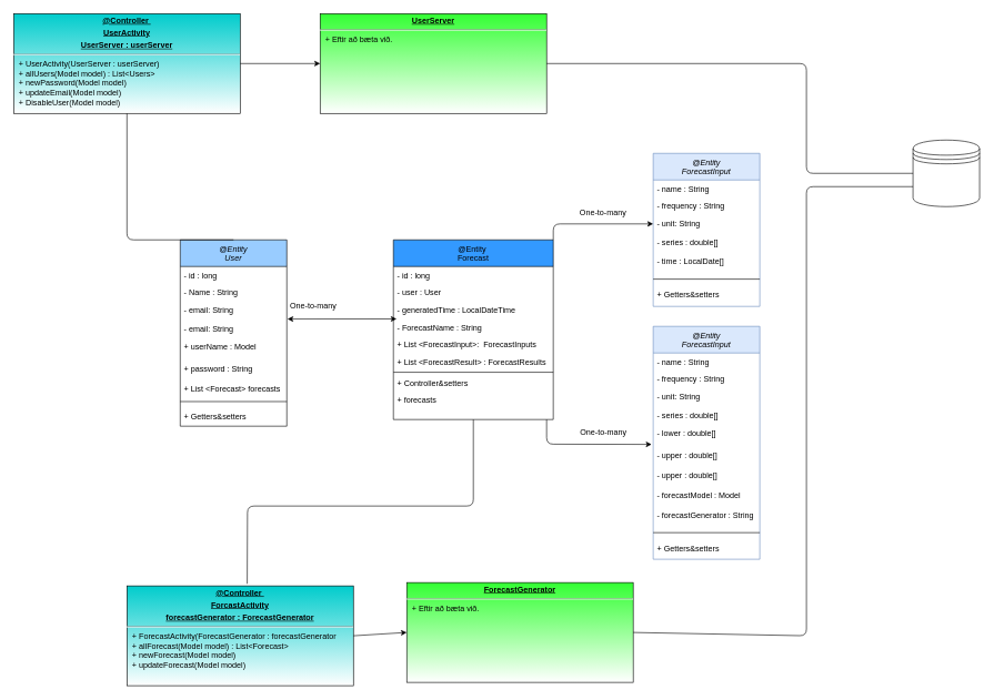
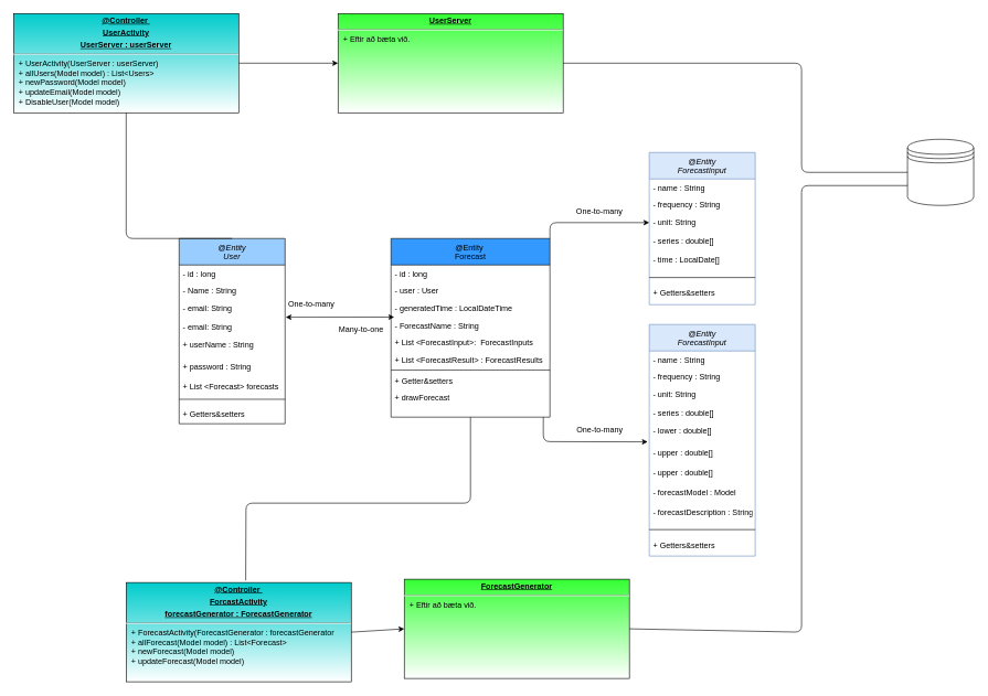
  <mxCell id="0" />
  <mxCell id="1" parent="0" />
  <mxCell id="2" value="@Entity&#10;User" style="swimlane;fontStyle=2;align=center;verticalAlign=top;childLayout=stackLayout;horizontal=1;startSize=40;horizontalStack=0;resizeParent=1;resizeLast=0;collapsible=1;marginBottom=0;rounded=0;shadow=0;strokeWidth=1;fillColor=#99CCFF;" parent="1" vertex="1"><mxGeometry x="270" y="360" width="160" height="280" as="geometry"><mxRectangle x="230" y="140" width="160" height="26" as="alternateBounds" /></mxGeometry></mxCell>
  <mxCell id="3" value="- id : long&#10;" style="text;align=left;verticalAlign=top;spacingLeft=4;spacingRight=4;overflow=hidden;rotatable=0;points=[[0,0.5],[1,0.5]];portConstraint=eastwest;" parent="2" vertex="1"><mxGeometry y="40" width="160" height="26" as="geometry" /></mxCell>
  <mxCell id="4" value="- Name : String" style="text;align=left;verticalAlign=top;spacingLeft=4;spacingRight=4;overflow=hidden;rotatable=0;points=[[0,0.5],[1,0.5]];portConstraint=eastwest;rounded=0;shadow=0;html=0;" parent="2" vertex="1"><mxGeometry y="66" width="160" height="26" as="geometry" /></mxCell>
  <mxCell id="5" value="- email: String" style="text;align=left;verticalAlign=top;spacingLeft=4;spacingRight=4;overflow=hidden;rotatable=0;points=[[0,0.5],[1,0.5]];portConstraint=eastwest;rounded=0;shadow=0;html=0;" parent="2" vertex="1"><mxGeometry y="92" width="160" height="28" as="geometry" /></mxCell>
  <mxCell id="6" value="- email: String" style="text;align=left;verticalAlign=top;spacingLeft=4;spacingRight=4;overflow=hidden;rotatable=0;points=[[0,0.5],[1,0.5]];portConstraint=eastwest;rounded=0;shadow=0;html=0;" vertex="1" parent="2"><mxGeometry y="120" width="160" height="28" as="geometry" /></mxCell>
- <mxCell id="7" value="+ userName : Model" style="text;align=left;verticalAlign=top;spacingLeft=4;spacingRight=4;overflow=hidden;rotatable=0;points=[[0,0.5],[1,0.5]];portConstraint=eastwest;rounded=0;shadow=0;html=0;" vertex="1" parent="2"><mxGeometry y="148" width="160" height="32" as="geometry" /></mxCell>
+ <mxCell id="7" value="+ userName : String" style="text;align=left;verticalAlign=top;spacingLeft=4;spacingRight=4;overflow=hidden;rotatable=0;points=[[0,0.5],[1,0.5]];portConstraint=eastwest;rounded=0;shadow=0;html=0;" vertex="1" parent="2"><mxGeometry y="148" width="160" height="32" as="geometry" /></mxCell>
  <mxCell id="8" value="+ password : String" style="text;align=left;verticalAlign=top;spacingLeft=4;spacingRight=4;overflow=hidden;rotatable=0;points=[[0,0.5],[1,0.5]];portConstraint=eastwest;rounded=0;shadow=0;html=0;" vertex="1" parent="2"><mxGeometry y="180" width="160" height="30" as="geometry" /></mxCell>
  <mxCell id="9" value="+ List &lt;Forecast&gt; forecasts" style="text;align=left;verticalAlign=top;spacingLeft=4;spacingRight=4;overflow=hidden;rotatable=0;points=[[0,0.5],[1,0.5]];portConstraint=eastwest;rounded=0;shadow=0;html=0;" vertex="1" parent="2"><mxGeometry y="210" width="160" height="24" as="geometry" /></mxCell>
  <mxCell id="10" value="" style="line;html=1;strokeWidth=1;align=left;verticalAlign=middle;spacingTop=-1;spacingLeft=3;spacingRight=3;rotatable=0;labelPosition=right;points=[];portConstraint=eastwest;" parent="2" vertex="1"><mxGeometry y="234" width="160" height="18" as="geometry" /></mxCell>
  <mxCell id="11" value="+ Getters&amp;setters" style="text;align=left;verticalAlign=top;spacingLeft=4;spacingRight=4;overflow=hidden;rotatable=0;points=[[0,0.5],[1,0.5]];portConstraint=eastwest;rounded=0;shadow=0;html=0;" vertex="1" parent="2"><mxGeometry y="252" width="160" height="28" as="geometry" /></mxCell>
  <mxCell id="12" value="@Entity &#10;Forecast" style="swimlane;fontStyle=0;align=center;verticalAlign=top;childLayout=stackLayout;horizontal=1;startSize=40;horizontalStack=0;resizeParent=1;resizeLast=0;collapsible=1;marginBottom=0;rounded=0;shadow=0;strokeWidth=1;fillColor=#3399FF;" parent="1" vertex="1"><mxGeometry x="590" y="360" width="240" height="270" as="geometry"><mxRectangle x="550" y="140" width="160" height="26" as="alternateBounds" /></mxGeometry></mxCell>
  <mxCell id="13" value="- id : long" style="text;align=left;verticalAlign=top;spacingLeft=4;spacingRight=4;overflow=hidden;rotatable=0;points=[[0,0.5],[1,0.5]];portConstraint=eastwest;" parent="12" vertex="1"><mxGeometry y="40" width="240" height="26" as="geometry" /></mxCell>
  <mxCell id="14" value="- user : User" style="text;align=left;verticalAlign=top;spacingLeft=4;spacingRight=4;overflow=hidden;rotatable=0;points=[[0,0.5],[1,0.5]];portConstraint=eastwest;rounded=0;shadow=0;html=0;" parent="12" vertex="1"><mxGeometry y="66" width="240" height="26" as="geometry" /></mxCell>
  <mxCell id="15" value="- generatedTime : LocalDateTime" style="text;align=left;verticalAlign=top;spacingLeft=4;spacingRight=4;overflow=hidden;rotatable=0;points=[[0,0.5],[1,0.5]];portConstraint=eastwest;rounded=0;shadow=0;html=0;" parent="12" vertex="1"><mxGeometry y="92" width="240" height="26" as="geometry" /></mxCell>
  <mxCell id="16" value="- ForecastName : String" style="text;align=left;verticalAlign=top;spacingLeft=4;spacingRight=4;overflow=hidden;rotatable=0;points=[[0,0.5],[1,0.5]];portConstraint=eastwest;rounded=0;shadow=0;html=0;" parent="12" vertex="1"><mxGeometry y="118" width="240" height="26" as="geometry" /></mxCell>
  <mxCell id="17" value="+ List &lt;ForecastInput&gt;:  ForecastInputs" style="text;align=left;verticalAlign=top;spacingLeft=4;spacingRight=4;overflow=hidden;rotatable=0;points=[[0,0.5],[1,0.5]];portConstraint=eastwest;rounded=0;shadow=0;html=0;" parent="12" vertex="1"><mxGeometry y="144" width="240" height="26" as="geometry" /></mxCell>
  <mxCell id="18" value="+ List &lt;ForecastResult&gt; : ForecastResults" style="text;align=left;verticalAlign=top;spacingLeft=4;spacingRight=4;overflow=hidden;rotatable=0;points=[[0,0.5],[1,0.5]];portConstraint=eastwest;rounded=0;shadow=0;html=0;" vertex="1" parent="12"><mxGeometry y="170" width="240" height="26" as="geometry" /></mxCell>
  <mxCell id="19" value="" style="line;html=1;strokeWidth=1;align=left;verticalAlign=middle;spacingTop=-1;spacingLeft=3;spacingRight=3;rotatable=0;labelPosition=right;points=[];portConstraint=eastwest;" parent="12" vertex="1"><mxGeometry y="196" width="240" height="6" as="geometry" /></mxCell>
- <mxCell id="20" value="+ Controller&amp;setters" style="text;align=left;verticalAlign=top;spacingLeft=4;spacingRight=4;overflow=hidden;rotatable=0;points=[[0,0.5],[1,0.5]];portConstraint=eastwest;" parent="12" vertex="1"><mxGeometry y="202" width="240" height="26" as="geometry" /></mxCell>
- <mxCell id="21" value="+ forecasts" style="text;align=left;verticalAlign=top;spacingLeft=4;spacingRight=4;overflow=hidden;rotatable=0;points=[[0,0.5],[1,0.5]];portConstraint=eastwest;" vertex="1" parent="12"><mxGeometry y="228" width="240" height="26" as="geometry" /></mxCell>
+ <mxCell id="20" value="+ Getter&amp;setters" style="text;align=left;verticalAlign=top;spacingLeft=4;spacingRight=4;overflow=hidden;rotatable=0;points=[[0,0.5],[1,0.5]];portConstraint=eastwest;" parent="12" vertex="1"><mxGeometry y="202" width="240" height="26" as="geometry" /></mxCell>
+ <mxCell id="21" value="+ drawForecast" style="text;align=left;verticalAlign=top;spacingLeft=4;spacingRight=4;overflow=hidden;rotatable=0;points=[[0,0.5],[1,0.5]];portConstraint=eastwest;" vertex="1" parent="12"><mxGeometry y="228" width="240" height="26" as="geometry" /></mxCell>
  <mxCell id="22" value="" style="endArrow=classic;startArrow=classic;html=1;entryX=0.02;entryY=0.031;entryDx=0;entryDy=0;entryPerimeter=0;" edge="1" parent="1" target="16"><mxGeometry width="50" height="50" relative="1" as="geometry"><mxPoint x="431" y="479" as="sourcePoint" /><mxPoint x="530" y="520" as="targetPoint" /></mxGeometry></mxCell>
  <mxCell id="23" value="One-to-many" style="text;html=1;strokeColor=none;fillColor=none;align=center;verticalAlign=middle;whiteSpace=wrap;rounded=0;" vertex="1" parent="1"><mxGeometry x="430" y="450" width="80" height="20" as="geometry" /></mxCell>
+ <mxCell id="24" value="Many-to-one" style="text;html=1;strokeColor=none;fillColor=none;align=center;verticalAlign=middle;whiteSpace=wrap;rounded=0;" vertex="1" parent="1"><mxGeometry x="510" y="488" width="70" height="20" as="geometry" /></mxCell>
  <mxCell id="25" value="" style="endArrow=classic;html=1;fontColor=#CCFFCC;entryX=0;entryY=0.5;entryDx=0;entryDy=0;" edge="1" parent="1" target="29"><mxGeometry width="50" height="50" relative="1" as="geometry"><mxPoint x="830" y="360" as="sourcePoint" /><mxPoint x="980" y="439" as="targetPoint" /><Array as="points"><mxPoint x="830" y="336" /></Array></mxGeometry></mxCell>
  <mxCell id="26" value="@Entity&#10;ForecastInput" style="swimlane;fontStyle=2;align=center;verticalAlign=top;childLayout=stackLayout;horizontal=1;startSize=40;horizontalStack=0;resizeParent=1;resizeLast=0;collapsible=1;marginBottom=0;rounded=0;shadow=0;strokeWidth=1;fillColor=#dae8fc;strokeColor=#6c8ebf;" vertex="1" parent="1"><mxGeometry x="980" y="230" width="160" height="230" as="geometry"><mxRectangle x="230" y="140" width="160" height="26" as="alternateBounds" /></mxGeometry></mxCell>
  <mxCell id="27" value="- name : String" style="text;align=left;verticalAlign=top;spacingLeft=4;spacingRight=4;overflow=hidden;rotatable=0;points=[[0,0.5],[1,0.5]];portConstraint=eastwest;" vertex="1" parent="26"><mxGeometry y="40" width="160" height="26" as="geometry" /></mxCell>
  <mxCell id="28" value="- frequency : String" style="text;align=left;verticalAlign=top;spacingLeft=4;spacingRight=4;overflow=hidden;rotatable=0;points=[[0,0.5],[1,0.5]];portConstraint=eastwest;rounded=0;shadow=0;html=0;" vertex="1" parent="26"><mxGeometry y="66" width="160" height="26" as="geometry" /></mxCell>
  <mxCell id="29" value="- unit: String" style="text;align=left;verticalAlign=top;spacingLeft=4;spacingRight=4;overflow=hidden;rotatable=0;points=[[0,0.5],[1,0.5]];portConstraint=eastwest;rounded=0;shadow=0;html=0;" vertex="1" parent="26"><mxGeometry y="92" width="160" height="28" as="geometry" /></mxCell>
  <mxCell id="30" value="- series : double[]" style="text;align=left;verticalAlign=top;spacingLeft=4;spacingRight=4;overflow=hidden;rotatable=0;points=[[0,0.5],[1,0.5]];portConstraint=eastwest;rounded=0;shadow=0;html=0;" vertex="1" parent="26"><mxGeometry y="120" width="160" height="28" as="geometry" /></mxCell>
  <mxCell id="31" value="- time : LocalDate[]" style="text;align=left;verticalAlign=top;spacingLeft=4;spacingRight=4;overflow=hidden;rotatable=0;points=[[0,0.5],[1,0.5]];portConstraint=eastwest;rounded=0;shadow=0;html=0;" vertex="1" parent="26"><mxGeometry y="148" width="160" height="32" as="geometry" /></mxCell>
  <mxCell id="32" value="" style="line;html=1;strokeWidth=1;align=left;verticalAlign=middle;spacingTop=-1;spacingLeft=3;spacingRight=3;rotatable=0;labelPosition=right;points=[];portConstraint=eastwest;" vertex="1" parent="26"><mxGeometry y="180" width="160" height="18" as="geometry" /></mxCell>
  <mxCell id="33" value="+ Getters&amp;setters" style="text;align=left;verticalAlign=top;spacingLeft=4;spacingRight=4;overflow=hidden;rotatable=0;points=[[0,0.5],[1,0.5]];portConstraint=eastwest;rounded=0;shadow=0;html=0;" vertex="1" parent="26"><mxGeometry y="198" width="160" height="22" as="geometry" /></mxCell>
  <mxCell id="34" value="&lt;font color=&quot;#000000&quot;&gt;One-to-many&lt;/font&gt;" style="text;html=1;strokeColor=none;fillColor=none;align=center;verticalAlign=middle;whiteSpace=wrap;rounded=0;fontColor=#CCFFCC;" vertex="1" parent="1"><mxGeometry x="860" y="310" width="90" height="20" as="geometry" /></mxCell>
  <mxCell id="35" value="@Entity&#10;ForecastInput" style="swimlane;fontStyle=2;align=center;verticalAlign=top;childLayout=stackLayout;horizontal=1;startSize=40;horizontalStack=0;resizeParent=1;resizeLast=0;collapsible=1;marginBottom=0;rounded=0;shadow=0;strokeWidth=1;fillColor=#dae8fc;strokeColor=#6c8ebf;" vertex="1" parent="1"><mxGeometry x="980" y="490" width="160" height="350" as="geometry"><mxRectangle x="230" y="140" width="160" height="26" as="alternateBounds" /></mxGeometry></mxCell>
  <mxCell id="36" value="- name : String" style="text;align=left;verticalAlign=top;spacingLeft=4;spacingRight=4;overflow=hidden;rotatable=0;points=[[0,0.5],[1,0.5]];portConstraint=eastwest;" vertex="1" parent="35"><mxGeometry y="40" width="160" height="26" as="geometry" /></mxCell>
  <mxCell id="37" value="- frequency : String" style="text;align=left;verticalAlign=top;spacingLeft=4;spacingRight=4;overflow=hidden;rotatable=0;points=[[0,0.5],[1,0.5]];portConstraint=eastwest;rounded=0;shadow=0;html=0;" vertex="1" parent="35"><mxGeometry y="66" width="160" height="26" as="geometry" /></mxCell>
  <mxCell id="38" value="- unit: String" style="text;align=left;verticalAlign=top;spacingLeft=4;spacingRight=4;overflow=hidden;rotatable=0;points=[[0,0.5],[1,0.5]];portConstraint=eastwest;rounded=0;shadow=0;html=0;" vertex="1" parent="35"><mxGeometry y="92" width="160" height="28" as="geometry" /></mxCell>
  <mxCell id="39" value="- series : double[]" style="text;align=left;verticalAlign=top;spacingLeft=4;spacingRight=4;overflow=hidden;rotatable=0;points=[[0,0.5],[1,0.5]];portConstraint=eastwest;rounded=0;shadow=0;html=0;" vertex="1" parent="35"><mxGeometry y="120" width="160" height="28" as="geometry" /></mxCell>
  <mxCell id="40" value="- lower : double[]" style="text;align=left;verticalAlign=top;spacingLeft=4;spacingRight=4;overflow=hidden;rotatable=0;points=[[0,0.5],[1,0.5]];portConstraint=eastwest;rounded=0;shadow=0;html=0;" vertex="1" parent="35"><mxGeometry y="148" width="160" height="32" as="geometry" /></mxCell>
  <mxCell id="41" value="- upper : double[]" style="text;align=left;verticalAlign=top;spacingLeft=4;spacingRight=4;overflow=hidden;rotatable=0;points=[[0,0.5],[1,0.5]];portConstraint=eastwest;rounded=0;shadow=0;html=0;" vertex="1" parent="35"><mxGeometry y="180" width="160" height="30" as="geometry" /></mxCell>
  <mxCell id="42" value="- upper : double[]" style="text;align=left;verticalAlign=top;spacingLeft=4;spacingRight=4;overflow=hidden;rotatable=0;points=[[0,0.5],[1,0.5]];portConstraint=eastwest;rounded=0;shadow=0;html=0;" vertex="1" parent="35"><mxGeometry y="210" width="160" height="30" as="geometry" /></mxCell>
  <mxCell id="43" value="- forecastModel : Model" style="text;align=left;verticalAlign=top;spacingLeft=4;spacingRight=4;overflow=hidden;rotatable=0;points=[[0,0.5],[1,0.5]];portConstraint=eastwest;rounded=0;shadow=0;html=0;" vertex="1" parent="35"><mxGeometry y="240" width="160" height="30" as="geometry" /></mxCell>
- <mxCell id="44" value="- forecastGenerator : String" style="text;align=left;verticalAlign=top;spacingLeft=4;spacingRight=4;overflow=hidden;rotatable=0;points=[[0,0.5],[1,0.5]];portConstraint=eastwest;rounded=0;shadow=0;html=0;" vertex="1" parent="35"><mxGeometry y="270" width="160" height="30" as="geometry" /></mxCell>
+ <mxCell id="44" value="- forecastDescription : String" style="text;align=left;verticalAlign=top;spacingLeft=4;spacingRight=4;overflow=hidden;rotatable=0;points=[[0,0.5],[1,0.5]];portConstraint=eastwest;rounded=0;shadow=0;html=0;" vertex="1" parent="35"><mxGeometry y="270" width="160" height="30" as="geometry" /></mxCell>
  <mxCell id="45" value="" style="line;html=1;strokeWidth=1;align=left;verticalAlign=middle;spacingTop=-1;spacingLeft=3;spacingRight=3;rotatable=0;labelPosition=right;points=[];portConstraint=eastwest;" vertex="1" parent="35"><mxGeometry y="300" width="160" height="20" as="geometry" /></mxCell>
  <mxCell id="46" value="+ Getters&amp;setters" style="text;align=left;verticalAlign=top;spacingLeft=4;spacingRight=4;overflow=hidden;rotatable=0;points=[[0,0.5],[1,0.5]];portConstraint=eastwest;rounded=0;shadow=0;html=0;" vertex="1" parent="35"><mxGeometry y="320" width="160" height="30" as="geometry" /></mxCell>
  <mxCell id="47" value="" style="endArrow=classic;html=1;fontColor=#CCFFCC;entryX=-0.015;entryY=-0.087;entryDx=0;entryDy=0;entryPerimeter=0;" edge="1" parent="1" target="41"><mxGeometry width="50" height="50" relative="1" as="geometry"><mxPoint x="820" y="630" as="sourcePoint" /><mxPoint x="890" y="660" as="targetPoint" /><Array as="points"><mxPoint x="820" y="667" /></Array></mxGeometry></mxCell>
  <mxCell id="48" value="&lt;font color=&quot;#000000&quot;&gt;One-to-many&lt;/font&gt;" style="text;html=1;strokeColor=none;fillColor=none;align=center;verticalAlign=middle;whiteSpace=wrap;rounded=0;fontColor=#CCFFCC;" vertex="1" parent="1"><mxGeometry x="867.5" y="640" width="75" height="20" as="geometry" /></mxCell>
  <mxCell id="49" value="&lt;p style=&quot;margin: 0px ; margin-top: 4px ; text-align: center ; text-decoration: underline&quot;&gt;&lt;b&gt;@Controller&amp;nbsp;&lt;/b&gt;&lt;/p&gt;&lt;p style=&quot;margin: 0px ; margin-top: 4px ; text-align: center ; text-decoration: underline&quot;&gt;&lt;b&gt;ForcastActivity&lt;/b&gt;&lt;/p&gt;&lt;p style=&quot;margin: 0px ; margin-top: 4px ; text-align: center ; text-decoration: underline&quot;&gt;&lt;b&gt;forecastGenerator : ForecastGenerator&lt;/b&gt;&lt;/p&gt;&lt;hr&gt;&lt;p style=&quot;margin: 0px ; margin-left: 8px&quot;&gt;+ ForecastActivity(ForecastGenerator : forecastGenerator&lt;br&gt;+ allForecast(Model model) : List&amp;lt;Forecast&amp;gt;&lt;/p&gt;&lt;p style=&quot;margin: 0px ; margin-left: 8px&quot;&gt;+ newForecast(Model model)&lt;/p&gt;&lt;p style=&quot;margin: 0px ; margin-left: 8px&quot;&gt;+ updateForecast(Model model)&lt;/p&gt;&lt;p style=&quot;margin: 0px ; margin-left: 8px&quot;&gt;&lt;br&gt;&lt;br&gt;&lt;/p&gt;&lt;p style=&quot;margin: 0px ; margin-left: 8px&quot;&gt;&lt;br&gt;&lt;/p&gt;" style="verticalAlign=top;align=left;overflow=fill;fontSize=12;fontFamily=Helvetica;html=1;fillColor=#00CCCC;strokeWidth=1;perimeterSpacing=0;rounded=0;shadow=0;sketch=0;gradientColor=#ffffff;" vertex="1" parent="1"><mxGeometry x="190" y="880" width="340" height="150" as="geometry" /></mxCell>
  <mxCell id="50" value="" style="endArrow=classic;html=1;fontColor=#CCFFCC;exitX=1;exitY=0.5;exitDx=0;exitDy=0;entryX=0;entryY=0.5;entryDx=0;entryDy=0;" edge="1" parent="1" source="49" target="51"><mxGeometry width="50" height="50" relative="1" as="geometry"><mxPoint x="680" y="980" as="sourcePoint" /><mxPoint x="650" y="955" as="targetPoint" /></mxGeometry></mxCell>
  <mxCell id="51" value="&lt;p style=&quot;margin: 0px ; margin-top: 4px ; text-align: center ; text-decoration: underline&quot;&gt;&lt;b&gt;ForecastGenerator&lt;/b&gt;&lt;/p&gt;&lt;hr&gt;&lt;p style=&quot;margin: 0px ; margin-left: 8px&quot;&gt;+ Eftir að bæta við.&lt;br&gt;&lt;/p&gt;&lt;p style=&quot;margin: 0px ; margin-left: 8px&quot;&gt;&lt;br&gt;&lt;br&gt;&lt;/p&gt;&lt;p style=&quot;margin: 0px ; margin-left: 8px&quot;&gt;&lt;br&gt;&lt;/p&gt;" style="verticalAlign=top;align=left;overflow=fill;fontSize=12;fontFamily=Helvetica;html=1;strokeWidth=1;perimeterSpacing=0;rounded=0;shadow=0;sketch=0;gradientColor=#ffffff;fillColor=#33FF33;" vertex="1" parent="1"><mxGeometry x="610" y="875" width="340" height="150" as="geometry" /></mxCell>
  <mxCell id="52" value="" style="endArrow=none;html=1;fontColor=#CCFFCC;entryX=0.5;entryY=1;entryDx=0;entryDy=0;exitX=0.531;exitY=-0.021;exitDx=0;exitDy=0;exitPerimeter=0;" edge="1" parent="1" source="49" target="12"><mxGeometry width="50" height="50" relative="1" as="geometry"><mxPoint x="400" y="810" as="sourcePoint" /><mxPoint x="450" y="760" as="targetPoint" /><Array as="points"><mxPoint x="371" y="760" /><mxPoint x="710" y="760" /></Array></mxGeometry></mxCell>
  <mxCell id="53" value="&lt;p style=&quot;margin: 0px ; margin-top: 4px ; text-align: center ; text-decoration: underline&quot;&gt;&lt;b&gt;@Controller&amp;nbsp;&lt;/b&gt;&lt;/p&gt;&lt;p style=&quot;margin: 0px ; margin-top: 4px ; text-align: center ; text-decoration: underline&quot;&gt;&lt;b&gt;UserActivity&lt;/b&gt;&lt;/p&gt;&lt;p style=&quot;margin: 0px ; margin-top: 4px ; text-align: center ; text-decoration: underline&quot;&gt;&lt;b&gt;UserServer : userServer&lt;/b&gt;&lt;/p&gt;&lt;hr&gt;&lt;p style=&quot;margin: 0px ; margin-left: 8px&quot;&gt;+ UserActivity(UserServer : userServer)&lt;br&gt;+ allUsers(Model model) : List&amp;lt;Users&amp;gt;&lt;/p&gt;&lt;p style=&quot;margin: 0px ; margin-left: 8px&quot;&gt;+ newPassword(Model model)&lt;/p&gt;&lt;p style=&quot;margin: 0px ; margin-left: 8px&quot;&gt;+ updateEmail(Model model)&lt;/p&gt;&lt;p style=&quot;margin: 0px ; margin-left: 8px&quot;&gt;+ DisableUser(Model model)&lt;/p&gt;&lt;p style=&quot;margin: 0px ; margin-left: 8px&quot;&gt;&lt;br&gt;&lt;br&gt;&lt;/p&gt;&lt;p style=&quot;margin: 0px ; margin-left: 8px&quot;&gt;&lt;br&gt;&lt;/p&gt;" style="verticalAlign=top;align=left;overflow=fill;fontSize=12;fontFamily=Helvetica;html=1;fillColor=#00CCCC;strokeWidth=1;perimeterSpacing=0;rounded=0;shadow=0;sketch=0;gradientColor=#ffffff;" vertex="1" parent="1"><mxGeometry x="20" y="20" width="340" height="150" as="geometry" /></mxCell>
- <mxCell id="54" value="&lt;p style=&quot;margin: 0px ; margin-top: 4px ; text-align: center ; text-decoration: underline&quot;&gt;&lt;b&gt;UserServer&lt;/b&gt;&lt;/p&gt;&lt;hr&gt;&lt;p style=&quot;margin: 0px ; margin-left: 8px&quot;&gt;+ Eftir að bæta við.&lt;br&gt;&lt;/p&gt;&lt;p style=&quot;margin: 0px ; margin-left: 8px&quot;&gt;&lt;br&gt;&lt;br&gt;&lt;/p&gt;&lt;p style=&quot;margin: 0px ; margin-left: 8px&quot;&gt;&lt;br&gt;&lt;/p&gt;" style="verticalAlign=top;align=left;overflow=fill;fontSize=12;fontFamily=Helvetica;html=1;strokeWidth=1;perimeterSpacing=0;rounded=0;shadow=0;sketch=0;gradientColor=#ffffff;fillColor=#33FF33;" vertex="1" parent="1"><mxGeometry x="480" y="20" width="340" height="150" as="geometry" /></mxCell>
+ <mxCell id="54" value="&lt;p style=&quot;margin: 0px ; margin-top: 4px ; text-align: center ; text-decoration: underline&quot;&gt;&lt;b&gt;UserServer&lt;/b&gt;&lt;/p&gt;&lt;hr&gt;&lt;p style=&quot;margin: 0px ; margin-left: 8px&quot;&gt;+ Eftir að bæta við.&lt;br&gt;&lt;/p&gt;&lt;p style=&quot;margin: 0px ; margin-left: 8px&quot;&gt;&lt;br&gt;&lt;br&gt;&lt;/p&gt;&lt;p style=&quot;margin: 0px ; margin-left: 8px&quot;&gt;&lt;br&gt;&lt;/p&gt;" style="verticalAlign=top;align=left;overflow=fill;fontSize=12;fontFamily=Helvetica;html=1;strokeWidth=1;perimeterSpacing=0;rounded=0;shadow=0;sketch=0;gradientColor=#ffffff;fillColor=#33FF33;" vertex="1" parent="1"><mxGeometry x="510" y="20" width="340" height="150" as="geometry" /></mxCell>
  <mxCell id="55" value="" style="shape=datastore;whiteSpace=wrap;html=1;rounded=0;shadow=0;sketch=0;strokeColor=#000000;strokeWidth=1;gradientColor=#ffffff;fontColor=#CCFFCC;fillColor=#FFFFFF;" vertex="1" parent="1"><mxGeometry x="1370" y="210" width="100" height="100" as="geometry" /></mxCell>
  <mxCell id="56" value="" style="endArrow=classic;html=1;fontColor=#CCFFCC;entryX=0;entryY=0.5;entryDx=0;entryDy=0;exitX=1;exitY=0.5;exitDx=0;exitDy=0;" edge="1" parent="1" source="53" target="54"><mxGeometry width="50" height="50" relative="1" as="geometry"><mxPoint x="110" y="290" as="sourcePoint" /><mxPoint x="160" as="targetPoint" y="240" /></mxGeometry></mxCell>
  <mxCell id="57" value="" style="endArrow=none;html=1;fontColor=#CCFFCC;entryX=0;entryY=0.5;entryDx=0;entryDy=0;exitX=1;exitY=0.5;exitDx=0;exitDy=0;" edge="1" parent="1" source="54" target="55"><mxGeometry width="50" height="50" relative="1" as="geometry"><mxPoint x="940" y="100" as="sourcePoint" /><mxPoint x="990" y="50" as="targetPoint" /><Array as="points"><mxPoint x="1210" y="95" /><mxPoint x="1210" y="260" /></Array></mxGeometry></mxCell>
  <mxCell id="58" value="" style="endArrow=none;html=1;fontColor=#CCFFCC;entryX=0;entryY=0.7;entryDx=0;entryDy=0;exitX=1;exitY=0.5;exitDx=0;exitDy=0;" edge="1" parent="1" source="51" target="55"><mxGeometry width="50" height="50" relative="1" as="geometry"><mxPoint x="1390" y="890" as="sourcePoint" /><mxPoint x="1440" y="840" as="targetPoint" /><Array as="points"><mxPoint x="1210" y="955" /><mxPoint x="1210" y="280" /></Array></mxGeometry></mxCell>
  <mxCell id="59" value="" style="endArrow=none;html=1;fontColor=#CCFFCC;entryX=0.5;entryY=0;entryDx=0;entryDy=0;exitX=0.5;exitY=1;exitDx=0;exitDy=0;" edge="1" parent="1" source="53" target="2"><mxGeometry width="50" height="50" relative="1" as="geometry"><mxPoint x="90" y="410" as="sourcePoint" /><mxPoint x="140" y="360" as="targetPoint" /><Array as="points"><mxPoint x="190" y="360" /></Array></mxGeometry></mxCell>
